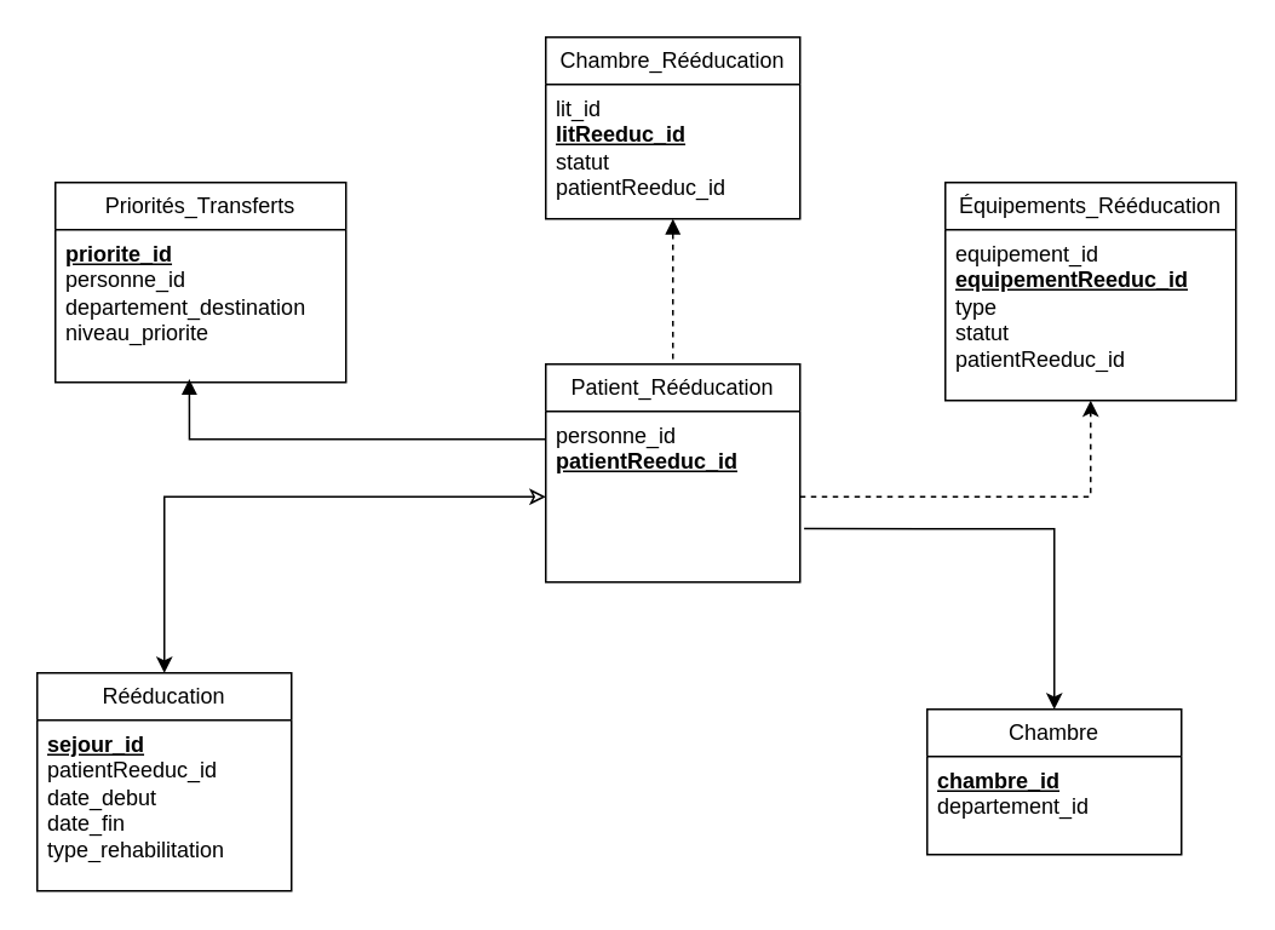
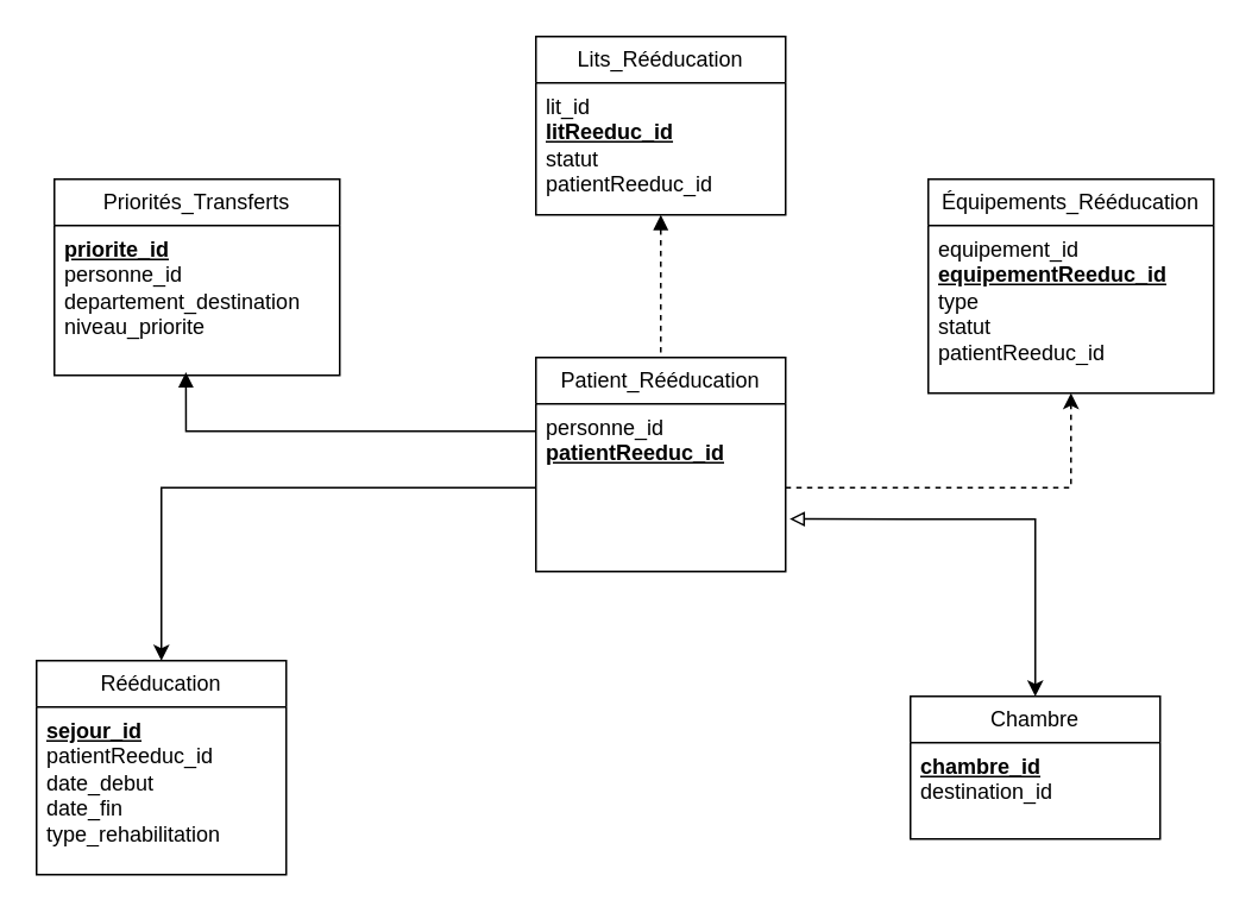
  <mxCell id="0" />
  <mxCell id="1" parent="0" />
  <mxCell id="2" value="Patient_Rééducation" style="swimlane;fontStyle=0;childLayout=stackLayout;horizontal=1;startSize=26;fillColor=none;horizontalStack=0;resizeParent=1;resizeParentMax=0;resizeLast=0;collapsible=1;marginBottom=0;whiteSpace=wrap;html=1;" parent="1" vertex="1"><mxGeometry x="300" y="200" width="140" height="120" as="geometry" /></mxCell>
  <mxCell id="3" value="&lt;div&gt;personne_id&lt;/div&gt;&lt;b&gt;&lt;u&gt;patientReeduc_id&lt;/u&gt;&lt;/b&gt;" style="text;strokeColor=none;fillColor=none;align=left;verticalAlign=top;spacingLeft=4;spacingRight=4;overflow=hidden;rotatable=0;points=[[0,0.5],[1,0.5]];portConstraint=eastwest;whiteSpace=wrap;html=1;" parent="2" vertex="1"><mxGeometry y="26" width="140" height="94" as="geometry" /></mxCell>
  <mxCell id="4" value="Chambre" style="swimlane;fontStyle=0;childLayout=stackLayout;horizontal=1;startSize=26;fillColor=none;horizontalStack=0;resizeParent=1;resizeParentMax=0;resizeLast=0;collapsible=1;marginBottom=0;whiteSpace=wrap;html=1;" parent="1" vertex="1"><mxGeometry x="510" y="390" width="140" height="80" as="geometry" /></mxCell>
- <mxCell id="5" value="&lt;div&gt;&lt;b&gt;&lt;u&gt;chambre_id&lt;/u&gt;&lt;/b&gt;&lt;/div&gt;&lt;div&gt;departement_id&lt;br&gt;&lt;/div&gt;&lt;div&gt;&lt;br&gt;&lt;/div&gt;" style="text;strokeColor=none;fillColor=none;align=left;verticalAlign=top;spacingLeft=4;spacingRight=4;overflow=hidden;rotatable=0;points=[[0,0.5],[1,0.5]];portConstraint=eastwest;whiteSpace=wrap;html=1;" parent="4" vertex="1"><mxGeometry y="26" width="140" height="54" as="geometry" /></mxCell>
- <mxCell id="6" value="Chambre_Rééducation" style="swimlane;fontStyle=0;childLayout=stackLayout;horizontal=1;startSize=26;fillColor=none;horizontalStack=0;resizeParent=1;resizeParentMax=0;resizeLast=0;collapsible=1;marginBottom=0;whiteSpace=wrap;html=1;" parent="1" vertex="1"><mxGeometry x="300" y="20" width="140" height="100" as="geometry" /></mxCell>
+ <mxCell id="5" value="&lt;div&gt;&lt;b&gt;&lt;u&gt;chambre_id&lt;/u&gt;&lt;/b&gt;&lt;/div&gt;&lt;div&gt;destination_id&lt;br&gt;&lt;/div&gt;&lt;div&gt;&lt;br&gt;&lt;/div&gt;" style="text;strokeColor=none;fillColor=none;align=left;verticalAlign=top;spacingLeft=4;spacingRight=4;overflow=hidden;rotatable=0;points=[[0,0.5],[1,0.5]];portConstraint=eastwest;whiteSpace=wrap;html=1;" parent="4" vertex="1"><mxGeometry y="26" width="140" height="54" as="geometry" /></mxCell>
+ <mxCell id="6" value="Lits_Rééducation" style="swimlane;fontStyle=0;childLayout=stackLayout;horizontal=1;startSize=26;fillColor=none;horizontalStack=0;resizeParent=1;resizeParentMax=0;resizeLast=0;collapsible=1;marginBottom=0;whiteSpace=wrap;html=1;" parent="1" vertex="1"><mxGeometry x="300" y="20" width="140" height="100" as="geometry" /></mxCell>
  <mxCell id="7" value="&lt;div&gt;lit_id&lt;br&gt;&lt;/div&gt;&lt;div&gt;&lt;b&gt;&lt;u&gt;litReeduc_id&lt;/u&gt;&lt;/b&gt;&lt;br&gt;&lt;/div&gt;&lt;div&gt;statut&lt;/div&gt;&lt;div&gt;patientReeduc_id&lt;/div&gt;" style="text;strokeColor=none;fillColor=none;align=left;verticalAlign=top;spacingLeft=4;spacingRight=4;overflow=hidden;rotatable=0;points=[[0,0.5],[1,0.5]];portConstraint=eastwest;whiteSpace=wrap;html=1;" parent="6" vertex="1"><mxGeometry y="26" width="140" height="74" as="geometry" /></mxCell>
  <mxCell id="8" value="" style="endArrow=none;startArrow=block;endFill=0;startFill=1;html=1;rounded=0;entryX=0.5;entryY=0;entryDx=0;entryDy=0;edgeStyle=orthogonalEdgeStyle;dashed=1;" parent="1" source="6" target="2" edge="1"><mxGeometry width="160" relative="1" as="geometry"><mxPoint x="610" y="300" as="sourcePoint" /><mxPoint x="610" y="381" as="targetPoint" /></mxGeometry></mxCell>
  <mxCell id="9" value="" style="endArrow=none;startArrow=block;endFill=0;startFill=1;html=1;rounded=0;entryX=0.033;entryY=0.057;entryDx=0;entryDy=0;entryPerimeter=0;exitX=0.461;exitY=0.979;exitDx=0;exitDy=0;exitPerimeter=0;edgeStyle=orthogonalEdgeStyle;" parent="1" source="15" edge="1"><mxGeometry width="160" relative="1" as="geometry"><mxPoint x="105.38" y="220" as="sourcePoint" /><mxPoint x="300" y="241.358" as="targetPoint" /><Array as="points"><mxPoint x="104" y="241" /></Array></mxGeometry></mxCell>
  <mxCell id="10" value="Rééducation" style="swimlane;fontStyle=0;childLayout=stackLayout;horizontal=1;startSize=26;fillColor=none;horizontalStack=0;resizeParent=1;resizeParentMax=0;resizeLast=0;collapsible=1;marginBottom=0;whiteSpace=wrap;html=1;" parent="1" vertex="1"><mxGeometry x="20" y="370" width="140" height="120" as="geometry" /></mxCell>
  <mxCell id="11" value="&lt;div&gt;&lt;b&gt;&lt;u&gt;sejour_id&lt;/u&gt;&lt;/b&gt;&lt;/div&gt;&lt;div&gt;&lt;span style=&quot;background-color: initial;&quot;&gt;patientReeduc_id&lt;/span&gt;&lt;/div&gt;&lt;div&gt;&lt;span style=&quot;background-color: initial;&quot;&gt;date_debut&lt;/span&gt;&lt;br&gt;&lt;/div&gt;&lt;div&gt;date_fin&lt;/div&gt;&lt;div&gt;type_rehabilitation&lt;br&gt;&lt;/div&gt;" style="text;strokeColor=none;fillColor=none;align=left;verticalAlign=top;spacingLeft=4;spacingRight=4;overflow=hidden;rotatable=0;points=[[0,0.5],[1,0.5]];portConstraint=eastwest;whiteSpace=wrap;html=1;" parent="10" vertex="1"><mxGeometry y="26" width="140" height="94" as="geometry" /></mxCell>
  <mxCell id="12" value="Équipements_Rééducation" style="swimlane;fontStyle=0;childLayout=stackLayout;horizontal=1;startSize=26;fillColor=none;horizontalStack=0;resizeParent=1;resizeParentMax=0;resizeLast=0;collapsible=1;marginBottom=0;whiteSpace=wrap;html=1;" parent="1" vertex="1"><mxGeometry x="520" y="100" width="160" height="120" as="geometry" /></mxCell>
  <mxCell id="13" value="&lt;div&gt;equipement_id&lt;/div&gt;&lt;div&gt;&lt;b&gt;&lt;u&gt;equipementReeduc_id&lt;/u&gt;&lt;br&gt;&lt;/b&gt;&lt;/div&gt;&lt;div&gt;type&lt;/div&gt;&lt;div&gt;statut&lt;/div&gt;&lt;div&gt;patientReeduc_id&lt;br&gt;&lt;/div&gt;" style="text;strokeColor=none;fillColor=none;align=left;verticalAlign=top;spacingLeft=4;spacingRight=4;overflow=hidden;rotatable=0;points=[[0,0.5],[1,0.5]];portConstraint=eastwest;whiteSpace=wrap;html=1;" parent="12" vertex="1"><mxGeometry y="26" width="160" height="94" as="geometry" /></mxCell>
  <mxCell id="14" value="Priorités_Transferts" style="swimlane;fontStyle=0;childLayout=stackLayout;horizontal=1;startSize=26;fillColor=none;horizontalStack=0;resizeParent=1;resizeParentMax=0;resizeLast=0;collapsible=1;marginBottom=0;whiteSpace=wrap;html=1;" parent="1" vertex="1"><mxGeometry x="30" y="100" width="160" height="110" as="geometry" /></mxCell>
  <mxCell id="15" value="&lt;div&gt;&lt;b&gt;&lt;u&gt;priorite_id&lt;/u&gt;&lt;/b&gt;&lt;/div&gt;&lt;div&gt;personne_id&lt;/div&gt;&lt;div&gt;departement_destination&lt;/div&gt;&lt;div&gt;niveau_priorite&lt;br&gt;&lt;/div&gt;" style="text;strokeColor=none;fillColor=none;align=left;verticalAlign=top;spacingLeft=4;spacingRight=4;overflow=hidden;rotatable=0;points=[[0,0.5],[1,0.5]];portConstraint=eastwest;whiteSpace=wrap;html=1;" parent="14" vertex="1"><mxGeometry y="26" width="160" height="84" as="geometry" /></mxCell>
- <mxCell id="16" value="" style="endArrow=classic;startArrow=classic;endFill=0;startFill=1;html=1;rounded=0;exitX=0.5;exitY=0;exitDx=0;exitDy=0;entryX=0;entryY=0.5;entryDx=0;entryDy=0;edgeStyle=orthogonalEdgeStyle;" parent="1" source="10" target="3" edge="1"><mxGeometry width="160" relative="1" as="geometry"><mxPoint x="250" y="308" as="sourcePoint" /><mxPoint x="330" y="370" as="targetPoint" /></mxGeometry></mxCell>
+ <mxCell id="16" value="" style="endArrow=none;startArrow=classic;endFill=0;startFill=1;html=1;rounded=0;exitX=0.5;exitY=0;exitDx=0;exitDy=0;entryX=0;entryY=0.5;entryDx=0;entryDy=0;edgeStyle=orthogonalEdgeStyle;" parent="1" source="10" target="3" edge="1"><mxGeometry width="160" relative="1" as="geometry"><mxPoint x="250" y="308" as="sourcePoint" /><mxPoint x="330" y="370" as="targetPoint" /></mxGeometry></mxCell>
  <mxCell id="17" style="edgeStyle=orthogonalEdgeStyle;rounded=0;orthogonalLoop=1;jettySize=auto;html=1;dashed=1;" edge="1" parent="1" source="3" target="12"><mxGeometry relative="1" as="geometry" /></mxCell>
- <mxCell id="18" style="edgeStyle=orthogonalEdgeStyle;rounded=0;orthogonalLoop=1;jettySize=auto;html=1;entryX=1.016;entryY=0.687;entryDx=0;entryDy=0;entryPerimeter=0;startArrow=classic;startFill=1;endArrow=none;endFill=0;" edge="1" parent="1" source="4" target="3"><mxGeometry relative="1" as="geometry" /></mxCell>
+ <mxCell id="18" style="edgeStyle=orthogonalEdgeStyle;rounded=0;orthogonalLoop=1;jettySize=auto;html=1;entryX=1.016;entryY=0.687;entryDx=0;entryDy=0;entryPerimeter=0;startArrow=classic;startFill=1;endArrow=block;endFill=0;" edge="1" parent="1" source="4" target="3"><mxGeometry relative="1" as="geometry" /></mxCell>
